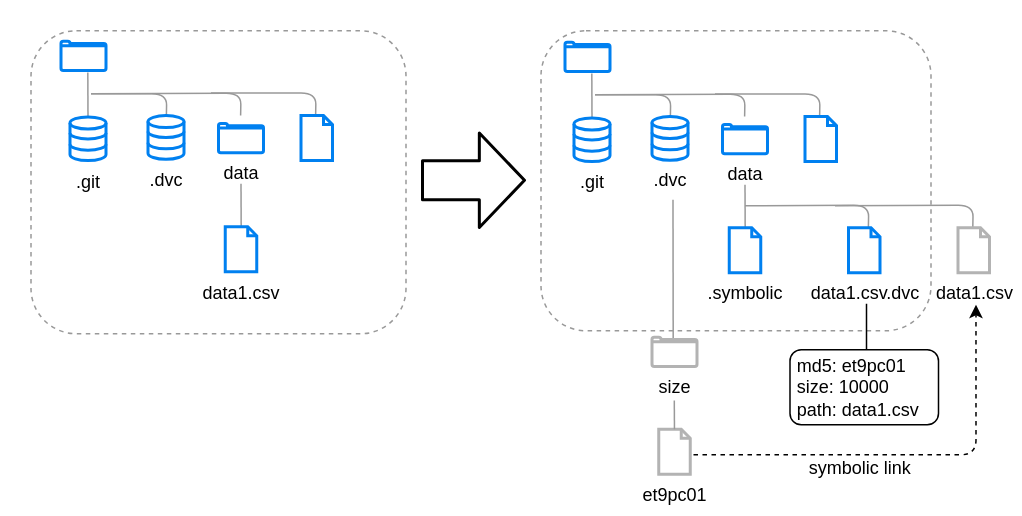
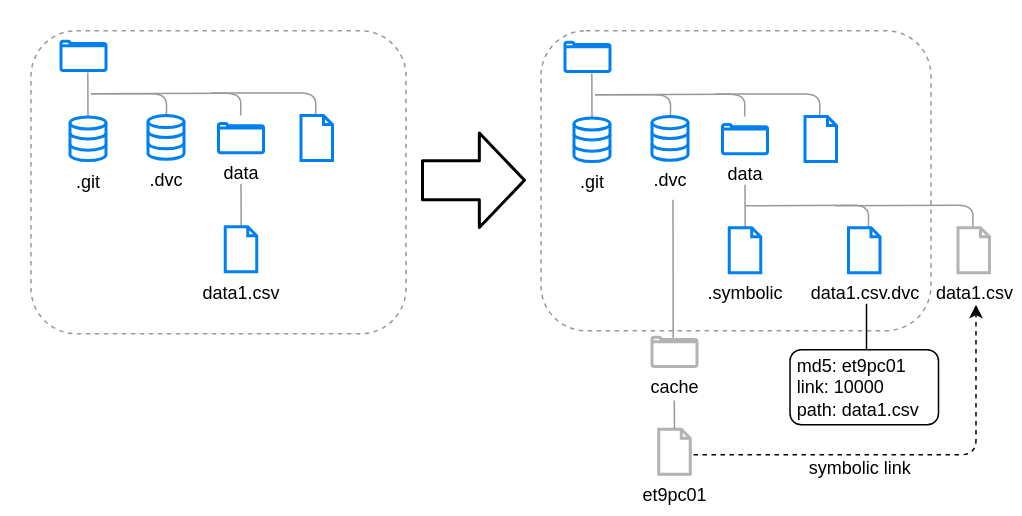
  <mxCell id="0" />
  <mxCell id="1" parent="0" />
  <mxCell id="2" value="" style="html=1;verticalLabelPosition=bottom;align=center;labelBackgroundColor=#000000;verticalAlign=top;strokeWidth=2;strokeColor=#0080F0;shadow=0;dashed=0;shape=mxgraph.ios7.icons.folder;fontSize=16;fillColor=none;" parent="1" vertex="1"><mxGeometry x="40" y="27" width="30" height="19.5" as="geometry" /></mxCell>
  <mxCell id="3" value="" style="endArrow=none;html=1;fontSize=16;entryX=0.596;entryY=1.071;entryDx=0;entryDy=0;entryPerimeter=0;strokeColor=#999999;" parent="1" target="2" edge="1"><mxGeometry width="50" height="50" relative="1" as="geometry"><mxPoint x="58" y="77" as="sourcePoint" /><mxPoint x="100" y="17" as="targetPoint" /></mxGeometry></mxCell>
  <mxCell id="4" value="" style="endArrow=none;html=1;fontSize=16;strokeColor=#999999;" parent="1" edge="1"><mxGeometry width="50" height="50" relative="1" as="geometry"><mxPoint x="60" y="62" as="sourcePoint" /><mxPoint x="159.75" y="76.55" as="targetPoint" /><Array as="points"><mxPoint x="160" y="61.55" /></Array></mxGeometry></mxCell>
  <mxCell id="5" value="" style="endArrow=none;html=1;fontSize=16;strokeColor=#999999;" parent="1" edge="1"><mxGeometry width="50" height="50" relative="1" as="geometry"><mxPoint x="140" y="61.55" as="sourcePoint" /><mxPoint x="209.75" y="76.55" as="targetPoint" /><Array as="points"><mxPoint x="210" y="61.55" /></Array></mxGeometry></mxCell>
  <mxCell id="6" value="" style="html=1;verticalLabelPosition=bottom;align=center;labelBackgroundColor=none;verticalAlign=top;strokeWidth=2;strokeColor=#0080F0;shadow=0;dashed=0;shape=mxgraph.ios7.icons.document;fontSize=16;fillColor=none;fontColor=#000000;" parent="1" vertex="1"><mxGeometry x="200" y="76.55" width="21" height="30" as="geometry" /></mxCell>
  <mxCell id="7" value=".git" style="html=1;verticalLabelPosition=bottom;align=center;labelBackgroundColor=none;verticalAlign=top;strokeWidth=2;strokeColor=#0080F0;shadow=0;dashed=0;shape=mxgraph.ios7.icons.data;fillColor=none;fontColor=#000000;" parent="1" vertex="1"><mxGeometry x="46" y="77.45" width="24" height="29.1" as="geometry" /></mxCell>
  <mxCell id="8" value="data" style="html=1;verticalLabelPosition=bottom;align=center;labelBackgroundColor=none;verticalAlign=top;strokeWidth=2;strokeColor=#0080F0;shadow=0;dashed=0;shape=mxgraph.ios7.icons.folder;fontSize=12;fillColor=none;fontColor=#000000;" parent="1" vertex="1"><mxGeometry x="145" y="81.8" width="30" height="19.5" as="geometry" /></mxCell>
  <mxCell id="9" value="" style="endArrow=none;html=1;fontSize=16;strokeColor=#999999;" parent="1" edge="1"><mxGeometry width="50" height="50" relative="1" as="geometry"><mxPoint x="60" y="62" as="sourcePoint" /><mxPoint x="110.25" y="77" as="targetPoint" /><Array as="points"><mxPoint x="110.5" y="62" /></Array></mxGeometry></mxCell>
  <mxCell id="10" value=".dvc" style="html=1;verticalLabelPosition=bottom;align=center;labelBackgroundColor=none;verticalAlign=top;strokeWidth=2;strokeColor=#0080F0;shadow=0;dashed=0;shape=mxgraph.ios7.icons.data;fillColor=none;fontColor=#000000;" parent="1" vertex="1"><mxGeometry x="98" y="76.55" width="24" height="29.1" as="geometry" /></mxCell>
  <mxCell id="11" value="" style="endArrow=none;html=1;fontSize=16;entryX=0.596;entryY=1.071;entryDx=0;entryDy=0;entryPerimeter=0;strokeColor=#999999;" parent="1" edge="1"><mxGeometry width="50" height="50" relative="1" as="geometry"><mxPoint x="160.12" y="151.12" as="sourcePoint" /><mxPoint x="160" y="122.005" as="targetPoint" /></mxGeometry></mxCell>
  <mxCell id="12" value="data1.csv" style="html=1;verticalLabelPosition=bottom;align=center;labelBackgroundColor=none;verticalAlign=top;strokeWidth=2;strokeColor=#0080F0;shadow=0;dashed=0;shape=mxgraph.ios7.icons.document;fontSize=12;fillColor=none;fontColor=#000000;" parent="1" vertex="1"><mxGeometry x="149.5" y="150.67" width="21" height="30" as="geometry" /></mxCell>
  <mxCell id="13" value="" style="rounded=1;whiteSpace=wrap;html=1;fontSize=16;strokeColor=#999999;dashed=1;fillColor=none;" parent="1" vertex="1"><mxGeometry x="20" y="20" width="250" height="202" as="geometry" /></mxCell>
  <mxCell id="14" value="" style="html=1;verticalLabelPosition=bottom;align=center;labelBackgroundColor=#000000;verticalAlign=top;strokeWidth=2;strokeColor=#0080F0;shadow=0;dashed=0;shape=mxgraph.ios7.icons.folder;fontSize=16;fillColor=none;" parent="1" vertex="1"><mxGeometry x="376" y="27.67" width="30" height="19.5" as="geometry" /></mxCell>
  <mxCell id="15" value="" style="endArrow=none;html=1;fontSize=16;entryX=0.596;entryY=1.071;entryDx=0;entryDy=0;entryPerimeter=0;strokeColor=#999999;" parent="1" target="14" edge="1"><mxGeometry width="50" height="50" relative="1" as="geometry"><mxPoint x="394" y="77.67" as="sourcePoint" /><mxPoint x="436" y="17.67" as="targetPoint" /></mxGeometry></mxCell>
  <mxCell id="16" value="" style="endArrow=none;html=1;fontSize=16;strokeColor=#999999;" parent="1" edge="1"><mxGeometry width="50" height="50" relative="1" as="geometry"><mxPoint x="396" y="62.67" as="sourcePoint" /><mxPoint x="495.75" y="77.22" as="targetPoint" /><Array as="points"><mxPoint x="496" y="62.22" /></Array></mxGeometry></mxCell>
  <mxCell id="17" value="" style="endArrow=none;html=1;fontSize=16;strokeColor=#999999;" parent="1" edge="1"><mxGeometry width="50" height="50" relative="1" as="geometry"><mxPoint x="476" y="62.22" as="sourcePoint" /><mxPoint x="545.75" y="77.22" as="targetPoint" /><Array as="points"><mxPoint x="546" y="62.22" /></Array></mxGeometry></mxCell>
  <mxCell id="18" value="" style="html=1;verticalLabelPosition=bottom;align=center;labelBackgroundColor=none;verticalAlign=top;strokeWidth=2;strokeColor=#0080F0;shadow=0;dashed=0;shape=mxgraph.ios7.icons.document;fontSize=16;fillColor=none;fontColor=#000000;" parent="1" vertex="1"><mxGeometry x="536" y="77.22" width="21" height="30" as="geometry" /></mxCell>
  <mxCell id="19" value=".git" style="html=1;verticalLabelPosition=bottom;align=center;labelBackgroundColor=none;verticalAlign=top;strokeWidth=2;strokeColor=#0080F0;shadow=0;dashed=0;shape=mxgraph.ios7.icons.data;fillColor=none;fontColor=#000000;" parent="1" vertex="1"><mxGeometry x="382" y="78.12" width="24" height="29.1" as="geometry" /></mxCell>
  <mxCell id="20" value="data" style="html=1;verticalLabelPosition=bottom;align=center;labelBackgroundColor=none;verticalAlign=top;strokeWidth=2;strokeColor=#0080F0;shadow=0;dashed=0;shape=mxgraph.ios7.icons.folder;fontSize=12;fillColor=none;fontColor=#000000;" parent="1" vertex="1"><mxGeometry x="481" y="82.47" width="30" height="19.5" as="geometry" /></mxCell>
  <mxCell id="21" value="" style="endArrow=none;html=1;fontSize=16;strokeColor=#999999;" parent="1" edge="1"><mxGeometry width="50" height="50" relative="1" as="geometry"><mxPoint x="396" y="62.67" as="sourcePoint" /><mxPoint x="446.25" y="77.67" as="targetPoint" /><Array as="points"><mxPoint x="446.5" y="62.67" /></Array></mxGeometry></mxCell>
  <mxCell id="22" value=".dvc" style="html=1;verticalLabelPosition=bottom;align=center;labelBackgroundColor=none;verticalAlign=top;strokeWidth=2;strokeColor=#0080F0;shadow=0;dashed=0;shape=mxgraph.ios7.icons.data;fillColor=none;fontColor=#000000;" parent="1" vertex="1"><mxGeometry x="434" y="77.22" width="24" height="29.1" as="geometry" /></mxCell>
  <mxCell id="23" value="" style="endArrow=none;html=1;fontSize=16;entryX=0.596;entryY=1.071;entryDx=0;entryDy=0;entryPerimeter=0;strokeColor=#999999;" parent="1" edge="1"><mxGeometry width="50" height="50" relative="1" as="geometry"><mxPoint x="496.12" y="151.79" as="sourcePoint" /><mxPoint x="496" y="122.674" as="targetPoint" /></mxGeometry></mxCell>
  <mxCell id="24" value="" style="endArrow=none;html=1;fontSize=16;strokeColor=#999999;" parent="1" edge="1"><mxGeometry width="50" height="50" relative="1" as="geometry"><mxPoint x="496" y="136.67" as="sourcePoint" /><mxPoint x="578.25" y="151.34" as="targetPoint" /><Array as="points"><mxPoint x="578.5" y="136.34" /></Array></mxGeometry></mxCell>
  <mxCell id="25" value="" style="endArrow=none;html=1;fontSize=16;strokeColor=#999999;" parent="1" edge="1"><mxGeometry width="50" height="50" relative="1" as="geometry"><mxPoint x="556" y="136.67" as="sourcePoint" /><mxPoint x="647.87" y="151.34" as="targetPoint" /><Array as="points"><mxPoint x="648.12" y="136.34" /></Array></mxGeometry></mxCell>
  <mxCell id="26" value=".symbolic" style="html=1;verticalLabelPosition=bottom;align=center;labelBackgroundColor=none;verticalAlign=top;strokeWidth=2;strokeColor=#0080F0;shadow=0;dashed=0;shape=mxgraph.ios7.icons.document;fontSize=12;fillColor=none;fontColor=#000000;" parent="1" vertex="1"><mxGeometry x="485.5" y="151.34" width="21" height="30" as="geometry" /></mxCell>
  <mxCell id="27" value="data1.csv.dvc" style="html=1;verticalLabelPosition=bottom;align=center;labelBackgroundColor=none;verticalAlign=top;strokeWidth=2;strokeColor=#0080F0;shadow=0;dashed=0;shape=mxgraph.ios7.icons.document;fontSize=12;fillColor=none;fontColor=#000000;" parent="1" vertex="1"><mxGeometry x="565" y="151.34" width="21" height="30" as="geometry" /></mxCell>
  <mxCell id="28" value="data1.csv" style="html=1;verticalLabelPosition=bottom;align=center;labelBackgroundColor=none;verticalAlign=top;strokeWidth=2;shadow=0;dashed=0;shape=mxgraph.ios7.icons.document;fontSize=12;fillColor=none;strokeColor=#B3B3B3;fontColor=#000000;" parent="1" vertex="1"><mxGeometry x="638" y="151.34" width="21" height="30" as="geometry" /></mxCell>
  <mxCell id="29" value="" style="rounded=1;whiteSpace=wrap;html=1;fontSize=16;strokeColor=#999999;dashed=1;fillColor=none;" parent="1" vertex="1"><mxGeometry x="360" y="20" width="260" height="200" as="geometry" /></mxCell>
  <mxCell id="30" value="" style="endArrow=none;html=1;fontSize=16;strokeColor=#999999;" edge="1" parent="1"><mxGeometry width="50" height="50" relative="1" as="geometry"><mxPoint x="448.12" y="224.79" as="sourcePoint" /><mxPoint x="448" y="132.67" as="targetPoint" /></mxGeometry></mxCell>
  <mxCell id="31" value="et9pc01" style="html=1;verticalLabelPosition=bottom;align=center;labelBackgroundColor=none;verticalAlign=top;strokeWidth=2;strokeColor=#B3B3B3;shadow=0;dashed=0;shape=mxgraph.ios7.icons.document;fontSize=12;fillColor=none;fontColor=#000000;" vertex="1" parent="1"><mxGeometry x="438.5" y="285.67" width="21" height="30" as="geometry" /></mxCell>
- <mxCell id="32" value="size" style="html=1;verticalLabelPosition=bottom;align=center;labelBackgroundColor=none;verticalAlign=top;strokeWidth=2;strokeColor=#B3B3B3;shadow=0;dashed=0;shape=mxgraph.ios7.icons.folder;fontSize=12;fillColor=none;fontColor=#000000;" vertex="1" parent="1"><mxGeometry x="434" y="224.34" width="30" height="19.5" as="geometry" /></mxCell>
+ <mxCell id="32" value="cache" style="html=1;verticalLabelPosition=bottom;align=center;labelBackgroundColor=none;verticalAlign=top;strokeWidth=2;strokeColor=#B3B3B3;shadow=0;dashed=0;shape=mxgraph.ios7.icons.folder;fontSize=12;fillColor=none;fontColor=#000000;" vertex="1" parent="1"><mxGeometry x="434" y="224.34" width="30" height="19.5" as="geometry" /></mxCell>
  <mxCell id="33" value="" style="endArrow=none;html=1;fontSize=16;strokeColor=#999999;" edge="1" parent="1"><mxGeometry width="50" height="50" relative="1" as="geometry"><mxPoint x="448.98" y="285.67" as="sourcePoint" /><mxPoint x="448.86" y="266.55" as="targetPoint" /></mxGeometry></mxCell>
  <mxCell id="34" value="" style="endArrow=classic;html=1;exitX=1.103;exitY=0.565;exitDx=0;exitDy=0;exitPerimeter=0;entryX=0.571;entryY=1.711;entryDx=0;entryDy=0;entryPerimeter=0;strokeColor=#000000;dashed=1;" edge="1" parent="1" source="31" target="28"><mxGeometry width="50" height="50" relative="1" as="geometry"><mxPoint x="550" y="202.67" as="sourcePoint" /><mxPoint x="740" y="229.67" as="targetPoint" /><Array as="points"><mxPoint x="650" y="302.67" /></Array></mxGeometry></mxCell>
  <mxCell id="35" value="symbolic link" style="text;html=1;strokeColor=none;fillColor=none;align=center;verticalAlign=middle;whiteSpace=wrap;rounded=0;fontColor=#000000;" vertex="1" parent="1"><mxGeometry x="526" y="302" width="94" height="20" as="geometry" /></mxCell>
- <mxCell id="36" value="&lt;span style=&quot;font-size: 12px&quot;&gt;md5: et9pc01&lt;br&gt;size: 10000&lt;br&gt;path: data1.csv&lt;br style=&quot;font-size: 12px&quot;&gt;&lt;/span&gt;" style="rounded=1;whiteSpace=wrap;html=1;fillColor=none;strokeColor=#000000;align=left;fontColor=#000000;fontSize=12;spacingLeft=3;" vertex="1" parent="1"><mxGeometry x="526" y="232.67" width="99" height="50" as="geometry" /></mxCell>
+ <mxCell id="36" value="&lt;span style=&quot;font-size: 12px&quot;&gt;md5: et9pc01&lt;br&gt;link: 10000&lt;br&gt;path: data1.csv&lt;br style=&quot;font-size: 12px&quot;&gt;&lt;/span&gt;" style="rounded=1;whiteSpace=wrap;html=1;fillColor=none;strokeColor=#000000;align=left;fontColor=#000000;fontSize=12;spacingLeft=3;" vertex="1" parent="1"><mxGeometry x="526" y="232.67" width="99" height="50" as="geometry" /></mxCell>
  <mxCell id="37" value="" style="endArrow=none;html=1;fontSize=20;fontColor=#000000;strokeColor=#000000;strokeWidth=1;rounded=0;" edge="1" parent="1"><mxGeometry width="50" height="50" relative="1" as="geometry"><mxPoint x="577" y="202" as="sourcePoint" /><mxPoint x="577" y="232.67" as="targetPoint" /></mxGeometry></mxCell>
  <mxCell id="38" value="" style="shape=flexArrow;endArrow=classic;html=1;endWidth=35;endSize=9.37;width=25;strokeWidth=2;strokeColor=#000000;" edge="1" parent="1"><mxGeometry width="50" height="50" relative="1" as="geometry"><mxPoint x="280" y="119.67" as="sourcePoint" /><mxPoint x="350" y="119.67" as="targetPoint" /></mxGeometry></mxCell>
